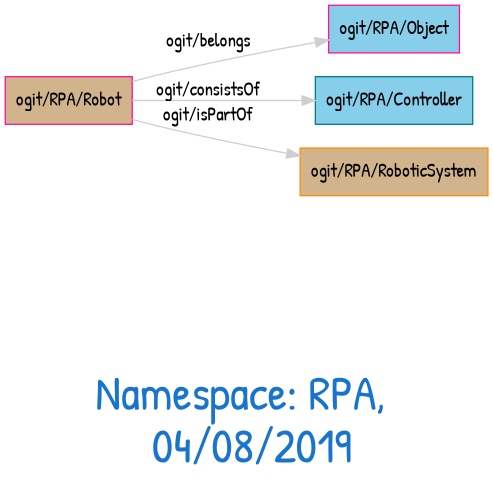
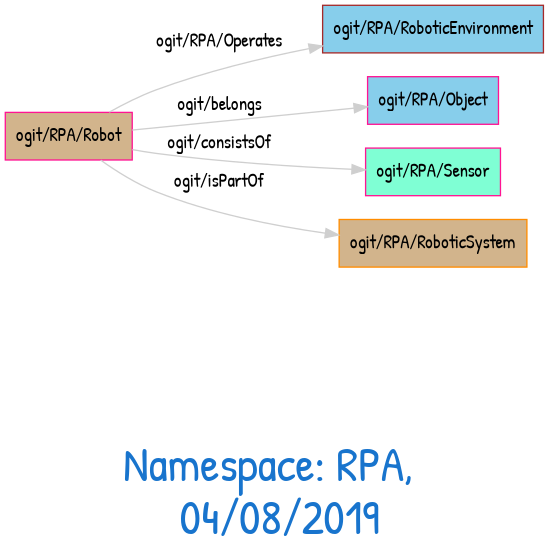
  digraph {
    fontcolor=dodgerblue3
    fontname="Patrick Hand"
    fontsize=36
    label="\n\n\nNamespace: RPA, \n 04/08/2019"
    rankdir=LR
    node [color=deeppink fillcolor=skyblue fontname="Patrick Hand" shape=polygon style=filled]
    edge [color=gray81 fontname="Patrick Hand"]
    "ogit/RPA/Robot" [fillcolor=tan]
+   "ogit/RPA/RoboticEnvironment" [color=brown]
    "ogit/RPA/Object"
-   "ogit/RPA/Controller" [color=teal]
+   "ogit/RPA/Sensor" [fillcolor=aquamarine]
    "ogit/RPA/RoboticSystem" [color=darkorange fillcolor=tan]
+   "ogit/RPA/Robot" -> "ogit/RPA/RoboticEnvironment" [label="ogit/RPA/Operates    "]
    "ogit/RPA/Robot" -> "ogit/RPA/Object" [label="ogit/belongs    "]
-   "ogit/RPA/Robot" -> "ogit/RPA/Controller" [label="ogit/consistsOf    "]
+   "ogit/RPA/Robot" -> "ogit/RPA/Sensor" [label="ogit/consistsOf    "]
    "ogit/RPA/Robot" -> "ogit/RPA/RoboticSystem" [label="ogit/isPartOf    "]
  }
